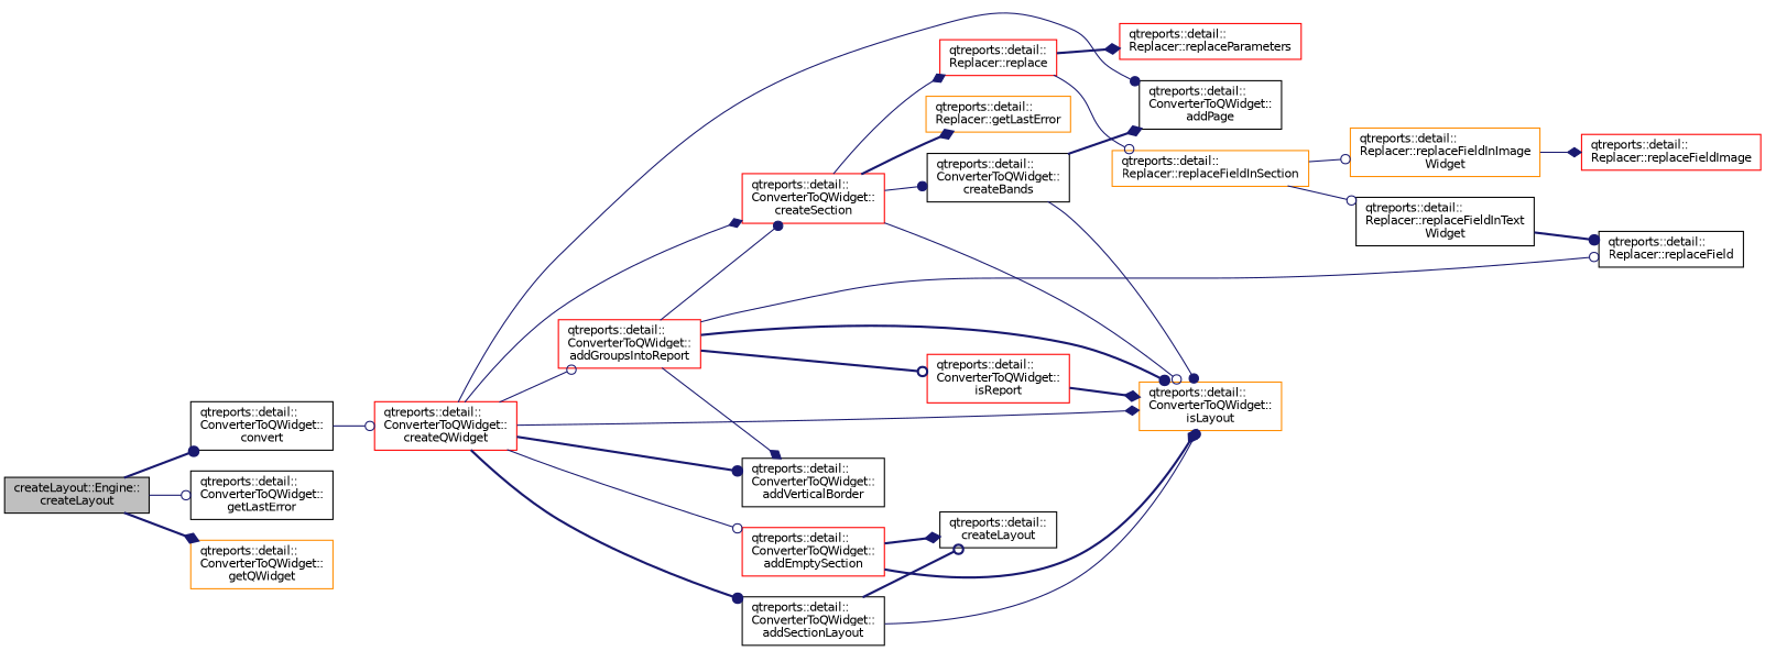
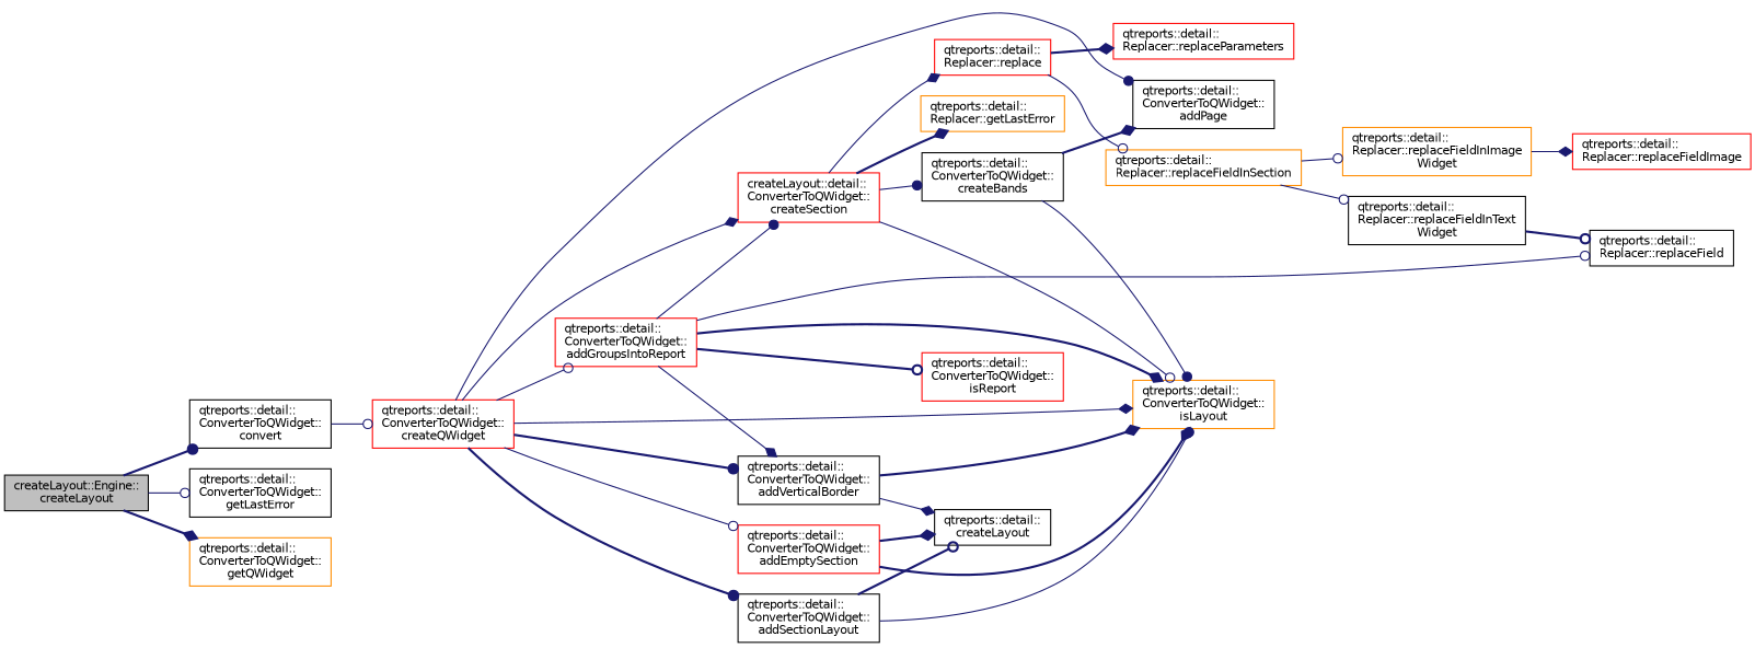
  digraph {
    rankdir=LR
    node [color=black fontname=Helvetica fontsize=10 shape=record]
    edge [arrowhead=diamond color=midnightblue fontname=Helvetica fontsize=10 labelfontname=Helvetica labelfontsize=10 style=solid]
    n1 [fillcolor=grey75 fontcolor=black height=0.2 label="createLayout::Engine::\lcreateLayout" style=filled width=0.4]
    n2 [height=0.2 label="qtreports::detail::\lConverterToQWidget::\lconvert" width=0.4]
    n3 [height=0.2 label="qtreports::detail::\lConverterToQWidget::\lgetLastError" width=0.4]
    n4 [color=darkorange height=0.2 label="qtreports::detail::\lConverterToQWidget::\lgetQWidget" width=0.4]
    n5 [color=red height=0.2 label="qtreports::detail::\lConverterToQWidget::\lcreateQWidget" width=0.4]
    n6 [height=0.2 label="qtreports::detail::\lConverterToQWidget::\laddPage" width=0.4]
    n7 [height=0.2 label="qtreports::detail::\lConverterToQWidget::\laddVerticalBorder" width=0.4]
    n8 [color=darkorange height=0.2 label="qtreports::detail::\lConverterToQWidget::\lisLayout" width=0.4]
    n9 [height=0.2 label="qtreports::detail::\lConverterToQWidget::\laddSectionLayout" width=0.4]
-   n10 [color=red height=0.2 label="qtreports::detail::\lConverterToQWidget::\lcreateSection" width=0.4]
+   n10 [color=red height=0.2 label="createLayout::detail::\lConverterToQWidget::\lcreateSection" width=0.4]
    n11 [color=red height=0.2 label="qtreports::detail::\lConverterToQWidget::\laddGroupsIntoReport" width=0.4]
    n12 [color=red height=0.2 label="qtreports::detail::\lConverterToQWidget::\laddEmptySection" width=0.4]
    n13 [height=0.2 label="qtreports::detail::\lcreateLayout" width=0.4]
    n14 [color=red height=0.2 label="qtreports::detail::\lReplacer::replace" width=0.4]
    n15 [color=darkorange height=0.2 label="qtreports::detail::\lReplacer::getLastError" width=0.4]
    n16 [height=0.2 label="qtreports::detail::\lConverterToQWidget::\lcreateBands" width=0.4]
    n17 [height=0.2 label="qtreports::detail::\lReplacer::replaceField" width=0.4]
    n18 [color=red height=0.2 label="qtreports::detail::\lConverterToQWidget::\lisReport" width=0.4]
    n19 [color=darkorange height=0.2 label="qtreports::detail::\lReplacer::replaceFieldInSection" width=0.4]
    n20 [color=red height=0.2 label="qtreports::detail::\lReplacer::replaceParameters" width=0.4]
    n21 [height=0.2 label="qtreports::detail::\lReplacer::replaceFieldInText\lWidget" width=0.4]
    n22 [color=darkorange height=0.2 label="qtreports::detail::\lReplacer::replaceFieldInImage\lWidget" width=0.4]
    n23 [color=red height=0.2 label="qtreports::detail::\lReplacer::replaceFieldImage" width=0.4]
    n1 -> n2 [arrowhead=dot style=bold]
    n1 -> n3 [arrowhead=odot]
    n1 -> n4 [style=bold]
    n2 -> n5 [arrowhead=odot]
    n5 -> n6 [arrowhead=dot]
    n5 -> n7 [arrowhead=dot style=bold]
    n5 -> n8
    n5 -> n9 [arrowhead=dot style=bold]
    n5 -> n10
    n5 -> n11 [arrowhead=odot]
    n5 -> n12 [arrowhead=odot]
-   n18 -> n8 [style=bold]
+   n7 -> n8 [style=bold]
+   n7 -> n13
    n9 -> n8 [arrowhead=dot]
    n9 -> n13 [arrowhead=odot style=bold]
    n10 -> n8 [arrowhead=odot]
    n10 -> n14
    n10 -> n15 [style=bold]
    n10 -> n16 [arrowhead=dot]
    n11 -> n7
-   n11 -> n8 [arrowhead=dot style=bold]
+   n11 -> n8 [style=bold]
    n11 -> n10 [arrowhead=dot]
    n11 -> n17 [arrowhead=odot]
    n11 -> n18 [arrowhead=odot style=bold]
    n12 -> n8 [style=bold]
    n12 -> n13 [style=bold]
    n14 -> n19 [arrowhead=odot]
    n14 -> n20 [style=bold]
    n16 -> n6 [style=bold]
    n16 -> n8 [arrowhead=dot]
    n19 -> n21 [arrowhead=odot]
    n19 -> n22 [arrowhead=odot]
-   n21 -> n17 [arrowhead=dot style=bold]
+   n21 -> n17 [arrowhead=odot style=bold]
    n22 -> n23
  }
